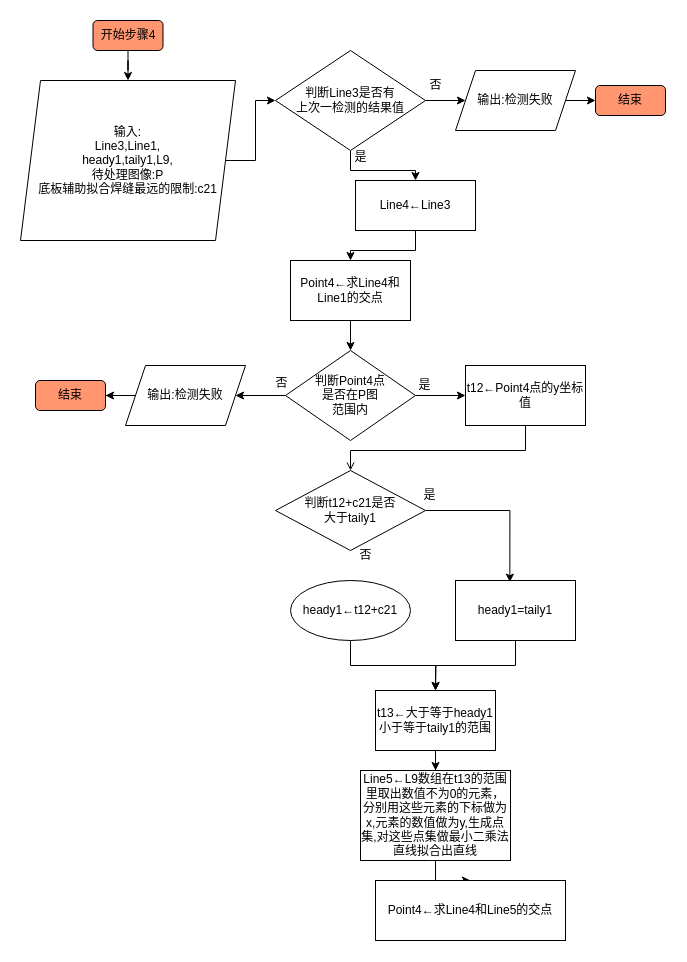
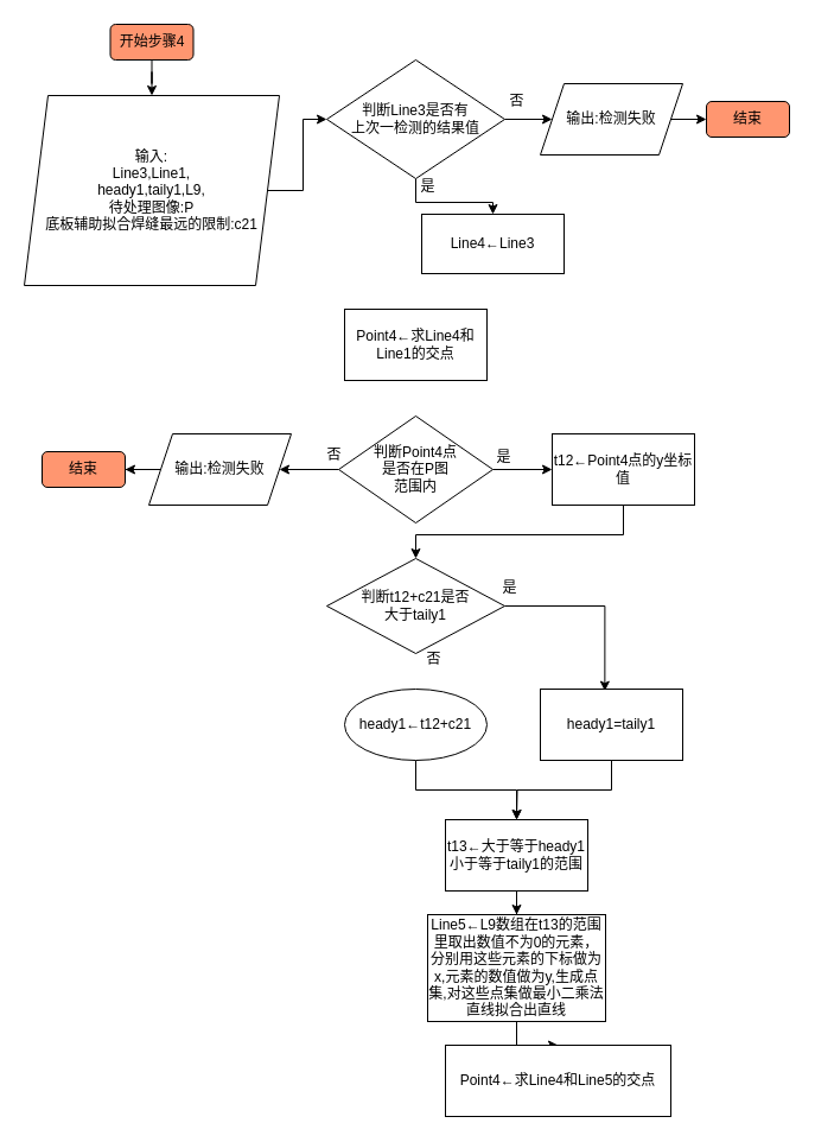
  <mxCell id="0" />
  <mxCell id="1" parent="0" />
  <mxCell id="2" value="" style="edgeStyle=orthogonalEdgeStyle;rounded=0;orthogonalLoop=1;jettySize=auto;html=1;" edge="1" parent="1" source="3" target="5"><mxGeometry relative="1" as="geometry" /></mxCell>
  <mxCell id="3" value="开始步骤4" style="rounded=1;whiteSpace=wrap;html=1;fillColor=#FF9670;" vertex="1" parent="1"><mxGeometry x="92.5" y="20" width="70" height="30" as="geometry" /></mxCell>
  <mxCell id="4" style="edgeStyle=orthogonalEdgeStyle;rounded=0;orthogonalLoop=1;jettySize=auto;html=1;entryX=0;entryY=0.5;entryDx=0;entryDy=0;" edge="1" parent="1" source="5" target="8"><mxGeometry relative="1" as="geometry" /></mxCell>
  <mxCell id="5" value="输入:&lt;br&gt;Line3,Line1,&lt;br&gt;heady1,taily1,L9,&lt;br&gt;待处理图像:P&lt;br&gt;底板辅助拟合焊缝最远的限制:c21" style="shape=parallelogram;perimeter=parallelogramPerimeter;whiteSpace=wrap;html=1;fixedSize=1;" vertex="1" parent="1"><mxGeometry x="20" y="80" width="215" height="160" as="geometry" /></mxCell>
  <mxCell id="6" value="" style="edgeStyle=orthogonalEdgeStyle;rounded=0;orthogonalLoop=1;jettySize=auto;html=1;" edge="1" parent="1" source="8" target="10"><mxGeometry relative="1" as="geometry" /></mxCell>
  <mxCell id="7" style="edgeStyle=orthogonalEdgeStyle;rounded=0;orthogonalLoop=1;jettySize=auto;html=1;exitX=1;exitY=0.5;exitDx=0;exitDy=0;" edge="1" parent="1" source="8" target="13"><mxGeometry relative="1" as="geometry" /></mxCell>
  <mxCell id="8" value="判断Line3是否有&lt;br&gt;上次一检测的结果值" style="rhombus;whiteSpace=wrap;html=1;" vertex="1" parent="1"><mxGeometry x="275" y="50" width="150" height="100" as="geometry" /></mxCell>
- <mxCell id="9" style="edgeStyle=orthogonalEdgeStyle;rounded=0;orthogonalLoop=1;jettySize=auto;html=1;exitX=0.5;exitY=1;exitDx=0;exitDy=0;entryX=0.5;entryY=0;entryDx=0;entryDy=0;" edge="1" parent="1" source="10" target="17"><mxGeometry relative="1" as="geometry" /></mxCell>
  <mxCell id="10" value="Line4←Line3" style="rounded=0;whiteSpace=wrap;html=1;" vertex="1" parent="1"><mxGeometry x="355" y="180" width="120" height="50" as="geometry" /></mxCell>
  <mxCell id="11" value="是" style="text;html=1;align=center;verticalAlign=middle;resizable=0;points=[];autosize=1;strokeColor=none;fillColor=none;" vertex="1" parent="1"><mxGeometry x="340" y="142" width="40" height="30" as="geometry" /></mxCell>
  <mxCell id="12" style="edgeStyle=orthogonalEdgeStyle;rounded=0;orthogonalLoop=1;jettySize=auto;html=1;exitX=1;exitY=0.5;exitDx=0;exitDy=0;entryX=0;entryY=0.5;entryDx=0;entryDy=0;" edge="1" parent="1" source="13" target="15"><mxGeometry relative="1" as="geometry" /></mxCell>
  <mxCell id="13" value="输出:检测失败" style="shape=parallelogram;perimeter=parallelogramPerimeter;whiteSpace=wrap;html=1;fixedSize=1;" vertex="1" parent="1"><mxGeometry x="455" y="70" width="120" height="60" as="geometry" /></mxCell>
  <mxCell id="14" value="否" style="text;html=1;align=center;verticalAlign=middle;resizable=0;points=[];autosize=1;strokeColor=none;fillColor=none;" vertex="1" parent="1"><mxGeometry x="415" y="70" width="40" height="30" as="geometry" /></mxCell>
  <mxCell id="15" value="结束" style="rounded=1;whiteSpace=wrap;html=1;fillColor=#FF9670;" vertex="1" parent="1"><mxGeometry x="595" y="85" width="70" height="30" as="geometry" /></mxCell>
- <mxCell id="16" value="" style="edgeStyle=orthogonalEdgeStyle;rounded=0;orthogonalLoop=1;jettySize=auto;html=1;" edge="1" parent="1" source="17" target="20"><mxGeometry relative="1" as="geometry" /></mxCell>
  <mxCell id="17" value="Point4←求Line4和Line1的交点" style="rounded=0;whiteSpace=wrap;html=1;" vertex="1" parent="1"><mxGeometry x="290" y="260" width="120" height="60" as="geometry" /></mxCell>
  <mxCell id="18" value="" style="edgeStyle=orthogonalEdgeStyle;rounded=0;orthogonalLoop=1;jettySize=auto;html=1;" edge="1" parent="1" source="20" target="22"><mxGeometry relative="1" as="geometry" /></mxCell>
  <mxCell id="19" value="" style="edgeStyle=orthogonalEdgeStyle;rounded=0;orthogonalLoop=1;jettySize=auto;html=1;" edge="1" parent="1" source="20" target="39"><mxGeometry relative="1" as="geometry" /></mxCell>
  <mxCell id="20" value="判断Point4点&lt;br&gt;是否在P图&lt;br&gt;范围内" style="rhombus;whiteSpace=wrap;html=1;" vertex="1" parent="1"><mxGeometry x="285" y="350" width="130" height="90" as="geometry" /></mxCell>
  <mxCell id="21" value="" style="edgeStyle=orthogonalEdgeStyle;rounded=0;orthogonalLoop=1;jettySize=auto;html=1;" edge="1" parent="1" source="22" target="24"><mxGeometry relative="1" as="geometry" /></mxCell>
  <mxCell id="22" value="输出:检测失败" style="shape=parallelogram;perimeter=parallelogramPerimeter;whiteSpace=wrap;html=1;fixedSize=1;" vertex="1" parent="1"><mxGeometry x="125" y="365" width="120" height="60" as="geometry" /></mxCell>
  <mxCell id="23" value="否" style="text;html=1;align=center;verticalAlign=middle;resizable=0;points=[];autosize=1;strokeColor=none;fillColor=none;" vertex="1" parent="1"><mxGeometry x="261" y="368" width="40" height="30" as="geometry" /></mxCell>
  <mxCell id="24" value="结束" style="rounded=1;whiteSpace=wrap;html=1;fillColor=#FF9670;" vertex="1" parent="1"><mxGeometry x="35" y="380" width="70" height="30" as="geometry" /></mxCell>
  <mxCell id="25" style="edgeStyle=orthogonalEdgeStyle;rounded=0;orthogonalLoop=1;jettySize=auto;html=1;exitX=1;exitY=0.5;exitDx=0;exitDy=0;entryX=0.453;entryY=0.028;entryDx=0;entryDy=0;entryPerimeter=0;" edge="1" parent="1" source="26" target="31"><mxGeometry relative="1" as="geometry" /></mxCell>
  <mxCell id="26" value="判断t12+c21是否&lt;br&gt;大于taily1" style="rhombus;whiteSpace=wrap;html=1;" vertex="1" parent="1"><mxGeometry x="275" y="470" width="150" height="80" as="geometry" /></mxCell>
  <mxCell id="27" style="edgeStyle=orthogonalEdgeStyle;rounded=0;orthogonalLoop=1;jettySize=auto;html=1;exitX=0.5;exitY=1;exitDx=0;exitDy=0;entryX=0.5;entryY=0;entryDx=0;entryDy=0;" edge="1" parent="1" source="28" target="34"><mxGeometry relative="1" as="geometry" /></mxCell>
  <mxCell id="28" value="heady1←t12+c21" style="ellipse;whiteSpace=wrap;html=1;" vertex="1" parent="1"><mxGeometry x="290" y="580" width="120" height="60" as="geometry" /></mxCell>
  <mxCell id="29" value="否" style="text;html=1;align=center;verticalAlign=middle;resizable=0;points=[];autosize=1;strokeColor=none;fillColor=none;" vertex="1" parent="1"><mxGeometry x="345" y="540" width="40" height="30" as="geometry" /></mxCell>
  <mxCell id="30" style="edgeStyle=orthogonalEdgeStyle;rounded=0;orthogonalLoop=1;jettySize=auto;html=1;exitX=0.5;exitY=1;exitDx=0;exitDy=0;" edge="1" parent="1" source="31"><mxGeometry relative="1" as="geometry"><mxPoint x="435" y="690" as="targetPoint" /></mxGeometry></mxCell>
  <mxCell id="31" value="heady1=taily1" style="rounded=0;whiteSpace=wrap;html=1;" vertex="1" parent="1"><mxGeometry x="455" y="580" width="120" height="60" as="geometry" /></mxCell>
  <mxCell id="32" value="是" style="text;html=1;align=center;verticalAlign=middle;resizable=0;points=[];autosize=1;strokeColor=none;fillColor=none;" vertex="1" parent="1"><mxGeometry x="409" y="480" width="40" height="30" as="geometry" /></mxCell>
  <mxCell id="33" value="" style="edgeStyle=orthogonalEdgeStyle;rounded=0;orthogonalLoop=1;jettySize=auto;html=1;" edge="1" parent="1" source="34" target="36"><mxGeometry relative="1" as="geometry" /></mxCell>
  <mxCell id="34" value="t13←大于等于heady1小于等于taily1的范围" style="rounded=0;whiteSpace=wrap;html=1;" vertex="1" parent="1"><mxGeometry x="375" y="690" width="120" height="60" as="geometry" /></mxCell>
  <mxCell id="35" value="" style="edgeStyle=orthogonalEdgeStyle;rounded=0;orthogonalLoop=1;jettySize=auto;html=1;" edge="1" parent="1" source="36" target="37"><mxGeometry relative="1" as="geometry" /></mxCell>
  <mxCell id="36" value="Line5←L9数组在t13的范围里取出数值不为0的元素，分别用这些元素的下标做为x,元素的数值做为y,生成点集,对这些点集做最小二乘法直线拟合出直线" style="rounded=0;whiteSpace=wrap;html=1;" vertex="1" parent="1"><mxGeometry x="360" y="770" width="150" height="90" as="geometry" /></mxCell>
  <mxCell id="37" value="Point4←求Line4和Line5的交点" style="rounded=0;whiteSpace=wrap;html=1;" vertex="1" parent="1"><mxGeometry x="375" y="880" width="190" height="60" as="geometry" /></mxCell>
- <mxCell id="38" style="edgeStyle=orthogonalEdgeStyle;rounded=0;orthogonalLoop=1;jettySize=auto;html=1;entryX=0.5;entryY=0;entryDx=0;entryDy=0;endArrow=open;" edge="1" parent="1" source="39" target="26"><mxGeometry relative="1" as="geometry"><Array as="points"><mxPoint x="525" y="450" /><mxPoint x="350" y="450" /></Array></mxGeometry></mxCell>
+ <mxCell id="38" style="edgeStyle=orthogonalEdgeStyle;rounded=0;orthogonalLoop=1;jettySize=auto;html=1;entryX=0.5;entryY=0;entryDx=0;entryDy=0;" edge="1" parent="1" source="39" target="26"><mxGeometry relative="1" as="geometry"><Array as="points"><mxPoint x="525" y="450" /><mxPoint x="350" y="450" /></Array></mxGeometry></mxCell>
  <mxCell id="39" value="t12←Point4点的y坐标值" style="rounded=0;whiteSpace=wrap;html=1;" vertex="1" parent="1"><mxGeometry x="465" y="365" width="120" height="60" as="geometry" /></mxCell>
  <mxCell id="40" value="是" style="text;html=1;align=center;verticalAlign=middle;resizable=0;points=[];autosize=1;strokeColor=none;fillColor=none;" vertex="1" parent="1"><mxGeometry x="404" y="370" width="40" height="30" as="geometry" /></mxCell>
